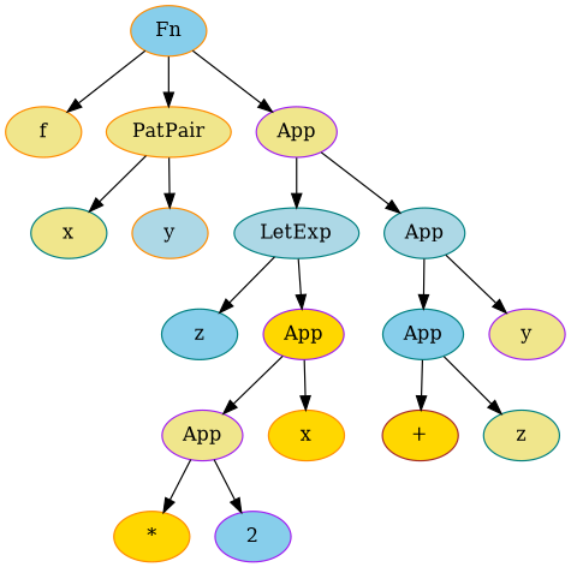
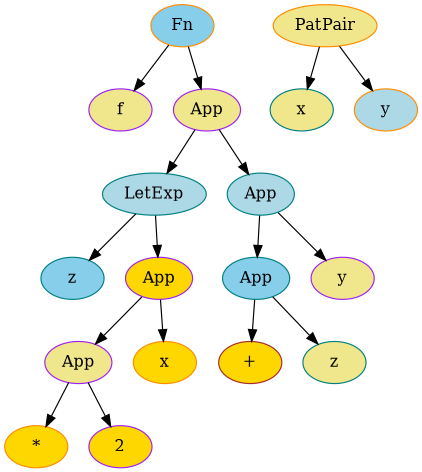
  digraph {
    compound=true
    node [color=darkorange fillcolor=khaki style=filled]
    n1 [fillcolor=skyblue label=Fn]
-   n2 [label=f]
+   n2 [color=purple label=f]
    n3 [label=PatPair]
    n4 [color=purple label=App]
    n5 [color=teal label=x]
    n6 [fillcolor=lightblue label=y]
    n7 [color=teal fillcolor=lightblue label=LetExp]
    n8 [color=teal fillcolor=lightblue label=App]
    n9 [color=teal fillcolor=skyblue label=z]
    n10 [color=purple fillcolor=gold label=App]
    n11 [color=teal fillcolor=skyblue label=App]
    n12 [color=purple label=y]
    n13 [color=purple label=App]
    n14 [fillcolor=gold label=x]
    n15 [color=brown fillcolor=gold label="+"]
    n16 [color=teal label=z]
    n17 [fillcolor=gold label="*"]
-   n18 [color=purple fillcolor=skyblue label=2]
+   n18 [color=purple fillcolor=gold label=2]
    subgraph sub_1 {
    }
    subgraph sub_2 {
      n1
      n2
      n3
      n4
      n5
      n6
      n7
      n8
      n9
      n10
      n11
    }
    subgraph sub_3 {
      n8
      n10
      n11
      n12
      n13
      n14
      n15
      n16
      n17
      n18
    }
    subgraph sub_4 {
      n1
      n2
      n3
      n4
      n5
      n6
      n7
      n8
      n9
      n10
      n11
    }
    subgraph sub_5 {
      n12
      n13
      n14
      n15
      n16
      n17
      n18
    }
    n1 -> n2
-   n1 -> n3
    n1 -> n4
    n3 -> n5
    n3 -> n6
    n4 -> n7
    n4 -> n8
    n7 -> n9
    n7 -> n10
    n8 -> n11
    n8 -> n12
    n10 -> n13
    n10 -> n14
    n11 -> n15
    n11 -> n16
    n13 -> n17
    n13 -> n18
  }
